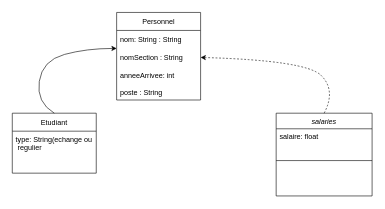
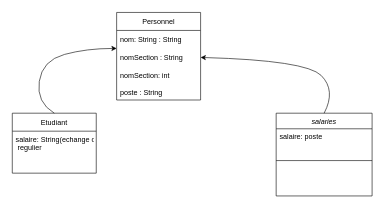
  <mxCell id="0" />
  <mxCell id="1" parent="0" />
  <mxCell id="2" value="Etudiant" style="swimlane;fontStyle=0;childLayout=stackLayout;horizontal=1;startSize=30;horizontalStack=0;resizeParent=1;resizeParentMax=0;resizeLast=0;collapsible=1;marginBottom=0;" vertex="1" parent="1"><mxGeometry x="20" y="188" width="140" height="100" as="geometry" /></mxCell>
- <mxCell id="3" value="type: String(echange ou&#10; regulier" style="text;align=left;verticalAlign=top;spacingLeft=4;spacingRight=4;overflow=hidden;rotatable=0;points=[[0,0.5],[1,0.5]];portConstraint=eastwest;rounded=0;shadow=0;html=0;" vertex="1" parent="2"><mxGeometry y="30" width="140" height="70" as="geometry" /></mxCell>
+ <mxCell id="3" value="salaire: String(echange ou&#10; regulier" style="text;align=left;verticalAlign=top;spacingLeft=4;spacingRight=4;overflow=hidden;rotatable=0;points=[[0,0.5],[1,0.5]];portConstraint=eastwest;rounded=0;shadow=0;html=0;" vertex="1" parent="2"><mxGeometry y="30" width="140" height="70" as="geometry" /></mxCell>
  <mxCell id="4" value="Personnel" style="swimlane;fontStyle=0;childLayout=stackLayout;horizontal=1;startSize=30;horizontalStack=0;resizeParent=1;resizeParentMax=0;resizeLast=0;collapsible=1;marginBottom=0;" vertex="1" parent="1"><mxGeometry x="194" y="20" width="140" height="146" as="geometry" /></mxCell>
  <mxCell id="5" value="nom: String : String" style="text;strokeColor=none;fillColor=none;align=left;verticalAlign=middle;spacingLeft=4;spacingRight=4;overflow=hidden;points=[[0,0.5],[1,0.5]];portConstraint=eastwest;rotatable=0;" vertex="1" parent="4"><mxGeometry y="30" width="140" height="30" as="geometry" /></mxCell>
  <mxCell id="6" value="nomSection : String" style="text;strokeColor=none;fillColor=none;align=left;verticalAlign=middle;spacingLeft=4;spacingRight=4;overflow=hidden;points=[[0,0.5],[1,0.5]];portConstraint=eastwest;rotatable=0;" vertex="1" parent="4"><mxGeometry y="60" width="140" height="30" as="geometry" /></mxCell>
- <mxCell id="7" value="anneeArrivee: int" style="text;strokeColor=none;fillColor=none;align=left;verticalAlign=middle;spacingLeft=4;spacingRight=4;overflow=hidden;points=[[0,0.5],[1,0.5]];portConstraint=eastwest;rotatable=0;" vertex="1" parent="4"><mxGeometry y="90" width="140" height="30" as="geometry" /></mxCell>
+ <mxCell id="7" value="nomSection: int" style="text;strokeColor=none;fillColor=none;align=left;verticalAlign=middle;spacingLeft=4;spacingRight=4;overflow=hidden;points=[[0,0.5],[1,0.5]];portConstraint=eastwest;rotatable=0;" vertex="1" parent="4"><mxGeometry y="90" width="140" height="30" as="geometry" /></mxCell>
  <mxCell id="8" value="poste : String" style="text;align=left;verticalAlign=top;spacingLeft=4;spacingRight=4;overflow=hidden;rotatable=0;points=[[0,0.5],[1,0.5]];portConstraint=eastwest;rounded=0;shadow=0;html=0;" vertex="1" parent="4"><mxGeometry y="120" width="140" height="26" as="geometry" /></mxCell>
  <mxCell id="9" value="salaries" style="swimlane;fontStyle=2;align=center;verticalAlign=top;childLayout=stackLayout;horizontal=1;startSize=26;horizontalStack=0;resizeParent=1;resizeLast=0;collapsible=1;marginBottom=0;rounded=0;shadow=0;strokeWidth=1;" vertex="1" parent="1"><mxGeometry x="460" y="188" width="160" height="138" as="geometry"><mxRectangle x="230" y="140" width="160" height="26" as="alternateBounds" /></mxGeometry></mxCell>
- <mxCell id="10" value="salaire: float" style="text;align=left;verticalAlign=top;spacingLeft=4;spacingRight=4;overflow=hidden;rotatable=0;points=[[0,0.5],[1,0.5]];portConstraint=eastwest;rounded=0;shadow=0;html=0;" vertex="1" parent="9"><mxGeometry y="26" width="160" height="26" as="geometry" /></mxCell>
+ <mxCell id="10" value="salaire: poste" style="text;align=left;verticalAlign=top;spacingLeft=4;spacingRight=4;overflow=hidden;rotatable=0;points=[[0,0.5],[1,0.5]];portConstraint=eastwest;rounded=0;shadow=0;html=0;" vertex="1" parent="9"><mxGeometry y="26" width="160" height="26" as="geometry" /></mxCell>
  <mxCell id="11" value="" style="line;html=1;strokeWidth=1;align=left;verticalAlign=middle;spacingTop=-1;spacingLeft=3;spacingRight=3;rotatable=0;labelPosition=right;points=[];portConstraint=eastwest;" vertex="1" parent="9"><mxGeometry y="52" width="160" height="54" as="geometry" /></mxCell>
- <mxCell id="12" value="" style="curved=1;endArrow=classic;html=1;rounded=0;entryX=1;entryY=0.5;entryDx=0;entryDy=0;exitX=0.5;exitY=0;exitDx=0;exitDy=0;dashed=1;" edge="1" parent="1" source="9" target="6"><mxGeometry width="50" height="50" relative="1" as="geometry"><mxPoint x="510" y="150" as="sourcePoint" /><mxPoint x="560" y="100" as="targetPoint" /><Array as="points"><mxPoint x="560" y="150" /><mxPoint x="510" y="100" /></Array></mxGeometry></mxCell>
+ <mxCell id="12" value="" style="curved=1;endArrow=classic;html=1;rounded=0;entryX=1;entryY=0.5;entryDx=0;entryDy=0;exitX=0.5;exitY=0;exitDx=0;exitDy=0;" edge="1" parent="1" source="9" target="6"><mxGeometry width="50" height="50" relative="1" as="geometry"><mxPoint x="510" y="150" as="sourcePoint" /><mxPoint x="560" y="100" as="targetPoint" /><Array as="points"><mxPoint x="560" y="150" /><mxPoint x="510" y="100" /></Array></mxGeometry></mxCell>
  <mxCell id="13" value="" style="curved=1;endArrow=classic;html=1;rounded=0;exitX=0.5;exitY=0;exitDx=0;exitDy=0;" edge="1" parent="1" source="2"><mxGeometry width="50" height="50" relative="1" as="geometry"><mxPoint x="144" y="130" as="sourcePoint" /><mxPoint x="194" y="80" as="targetPoint" /><Array as="points"><mxPoint x="60" y="170" /><mxPoint x="70" y="100" /><mxPoint x="144" y="80" /></Array></mxGeometry></mxCell>
